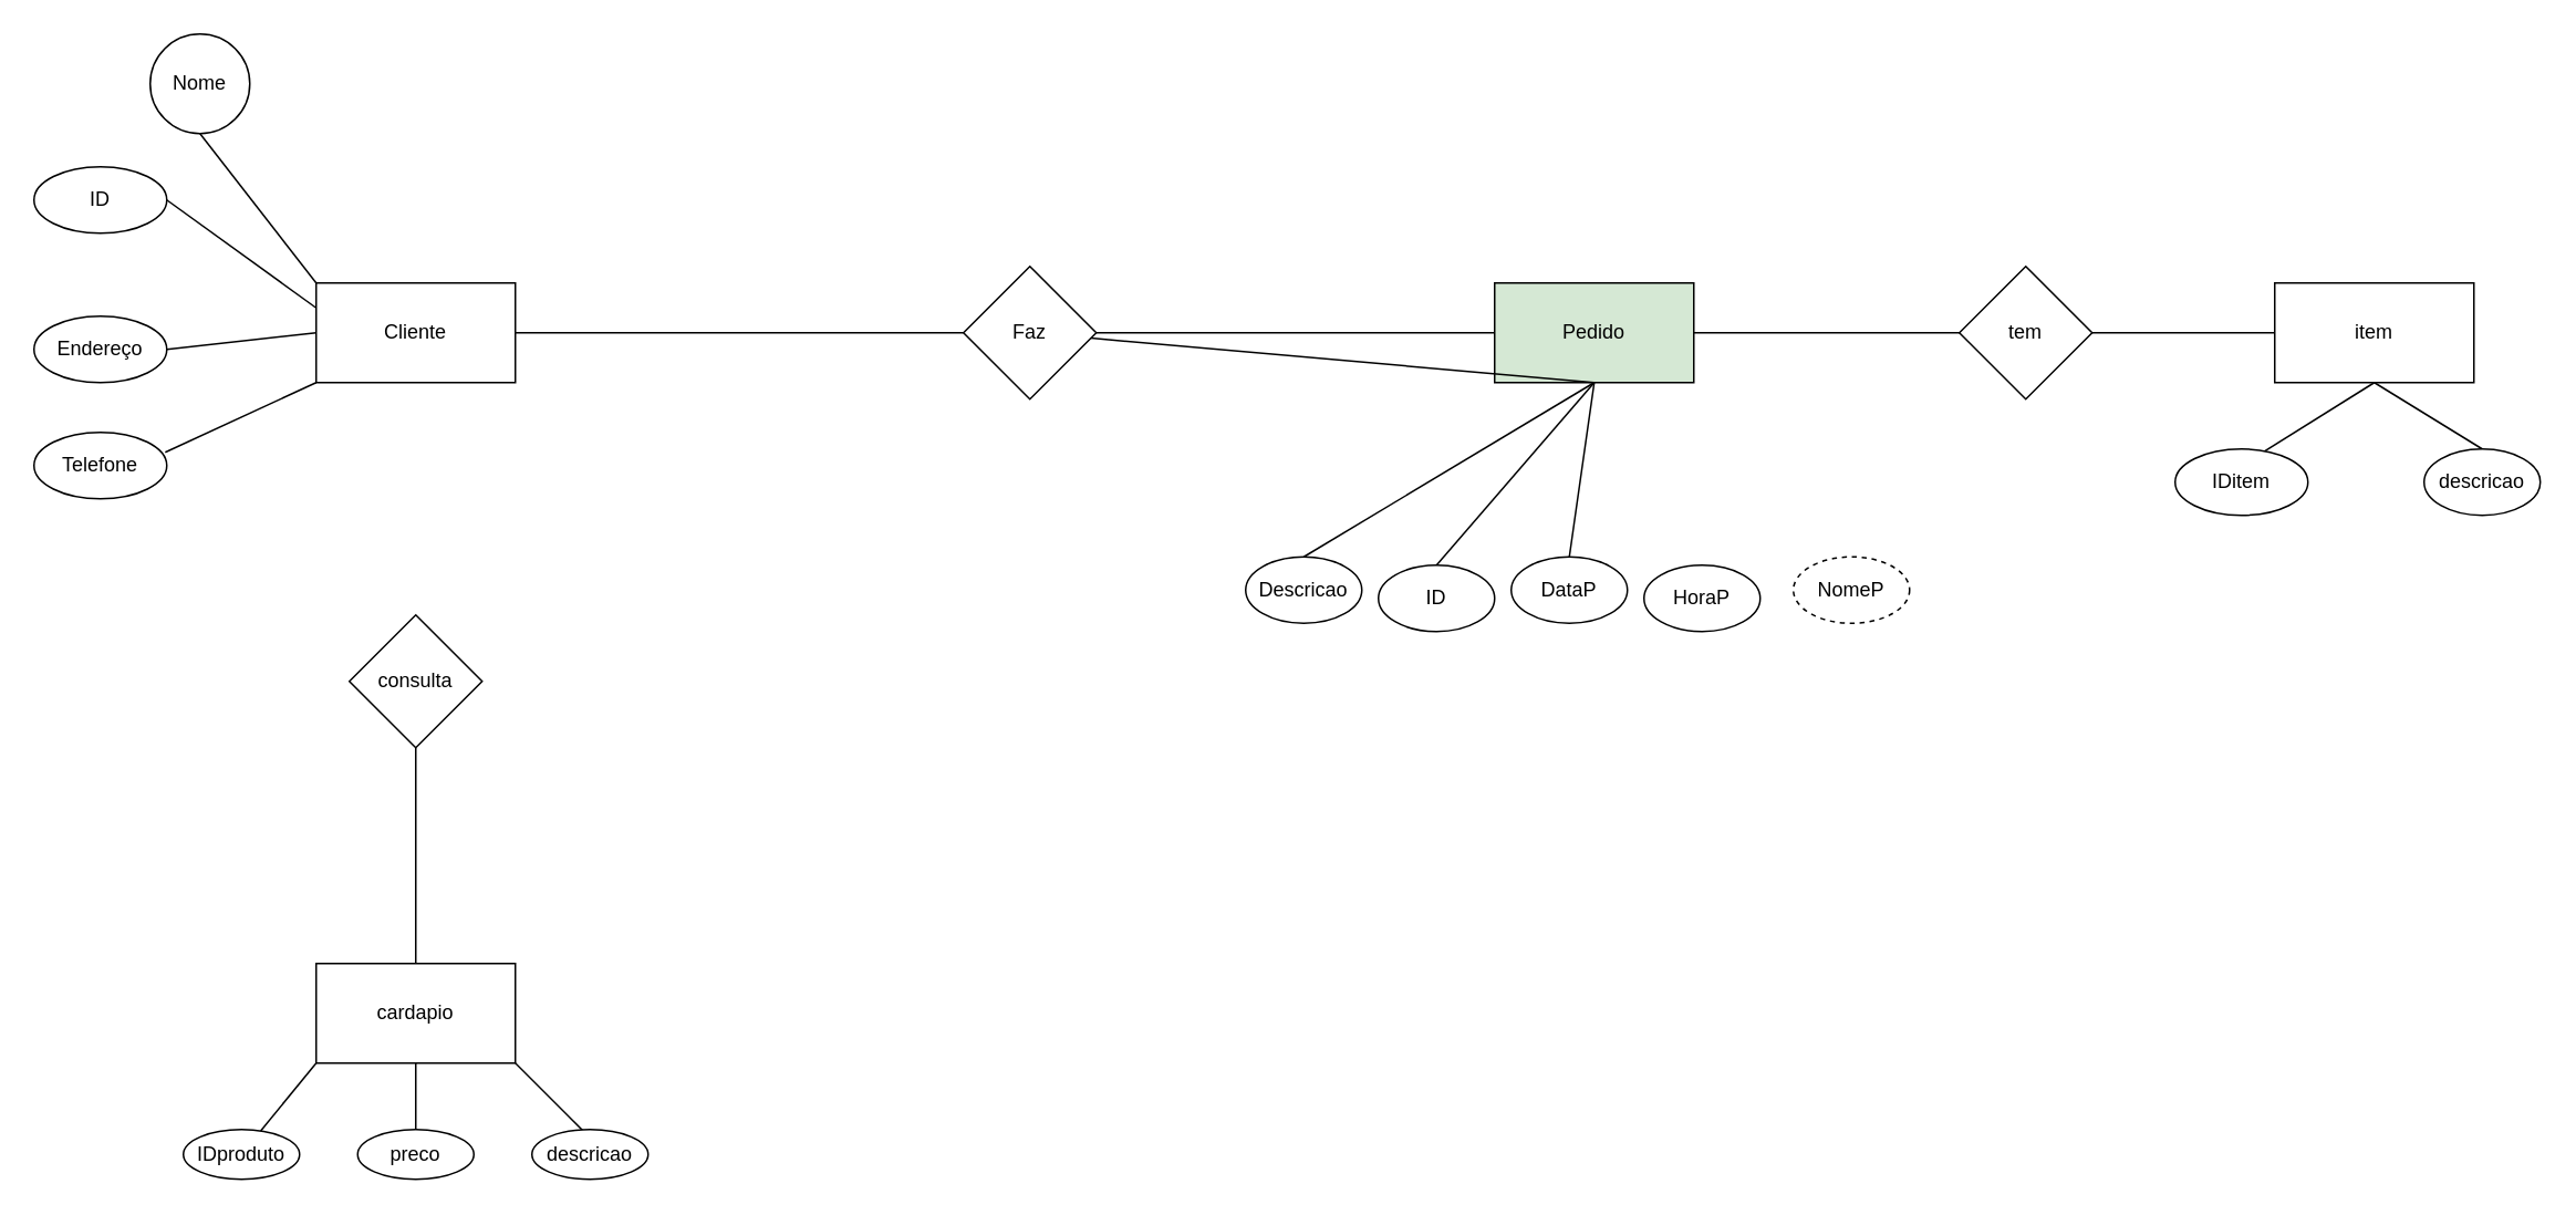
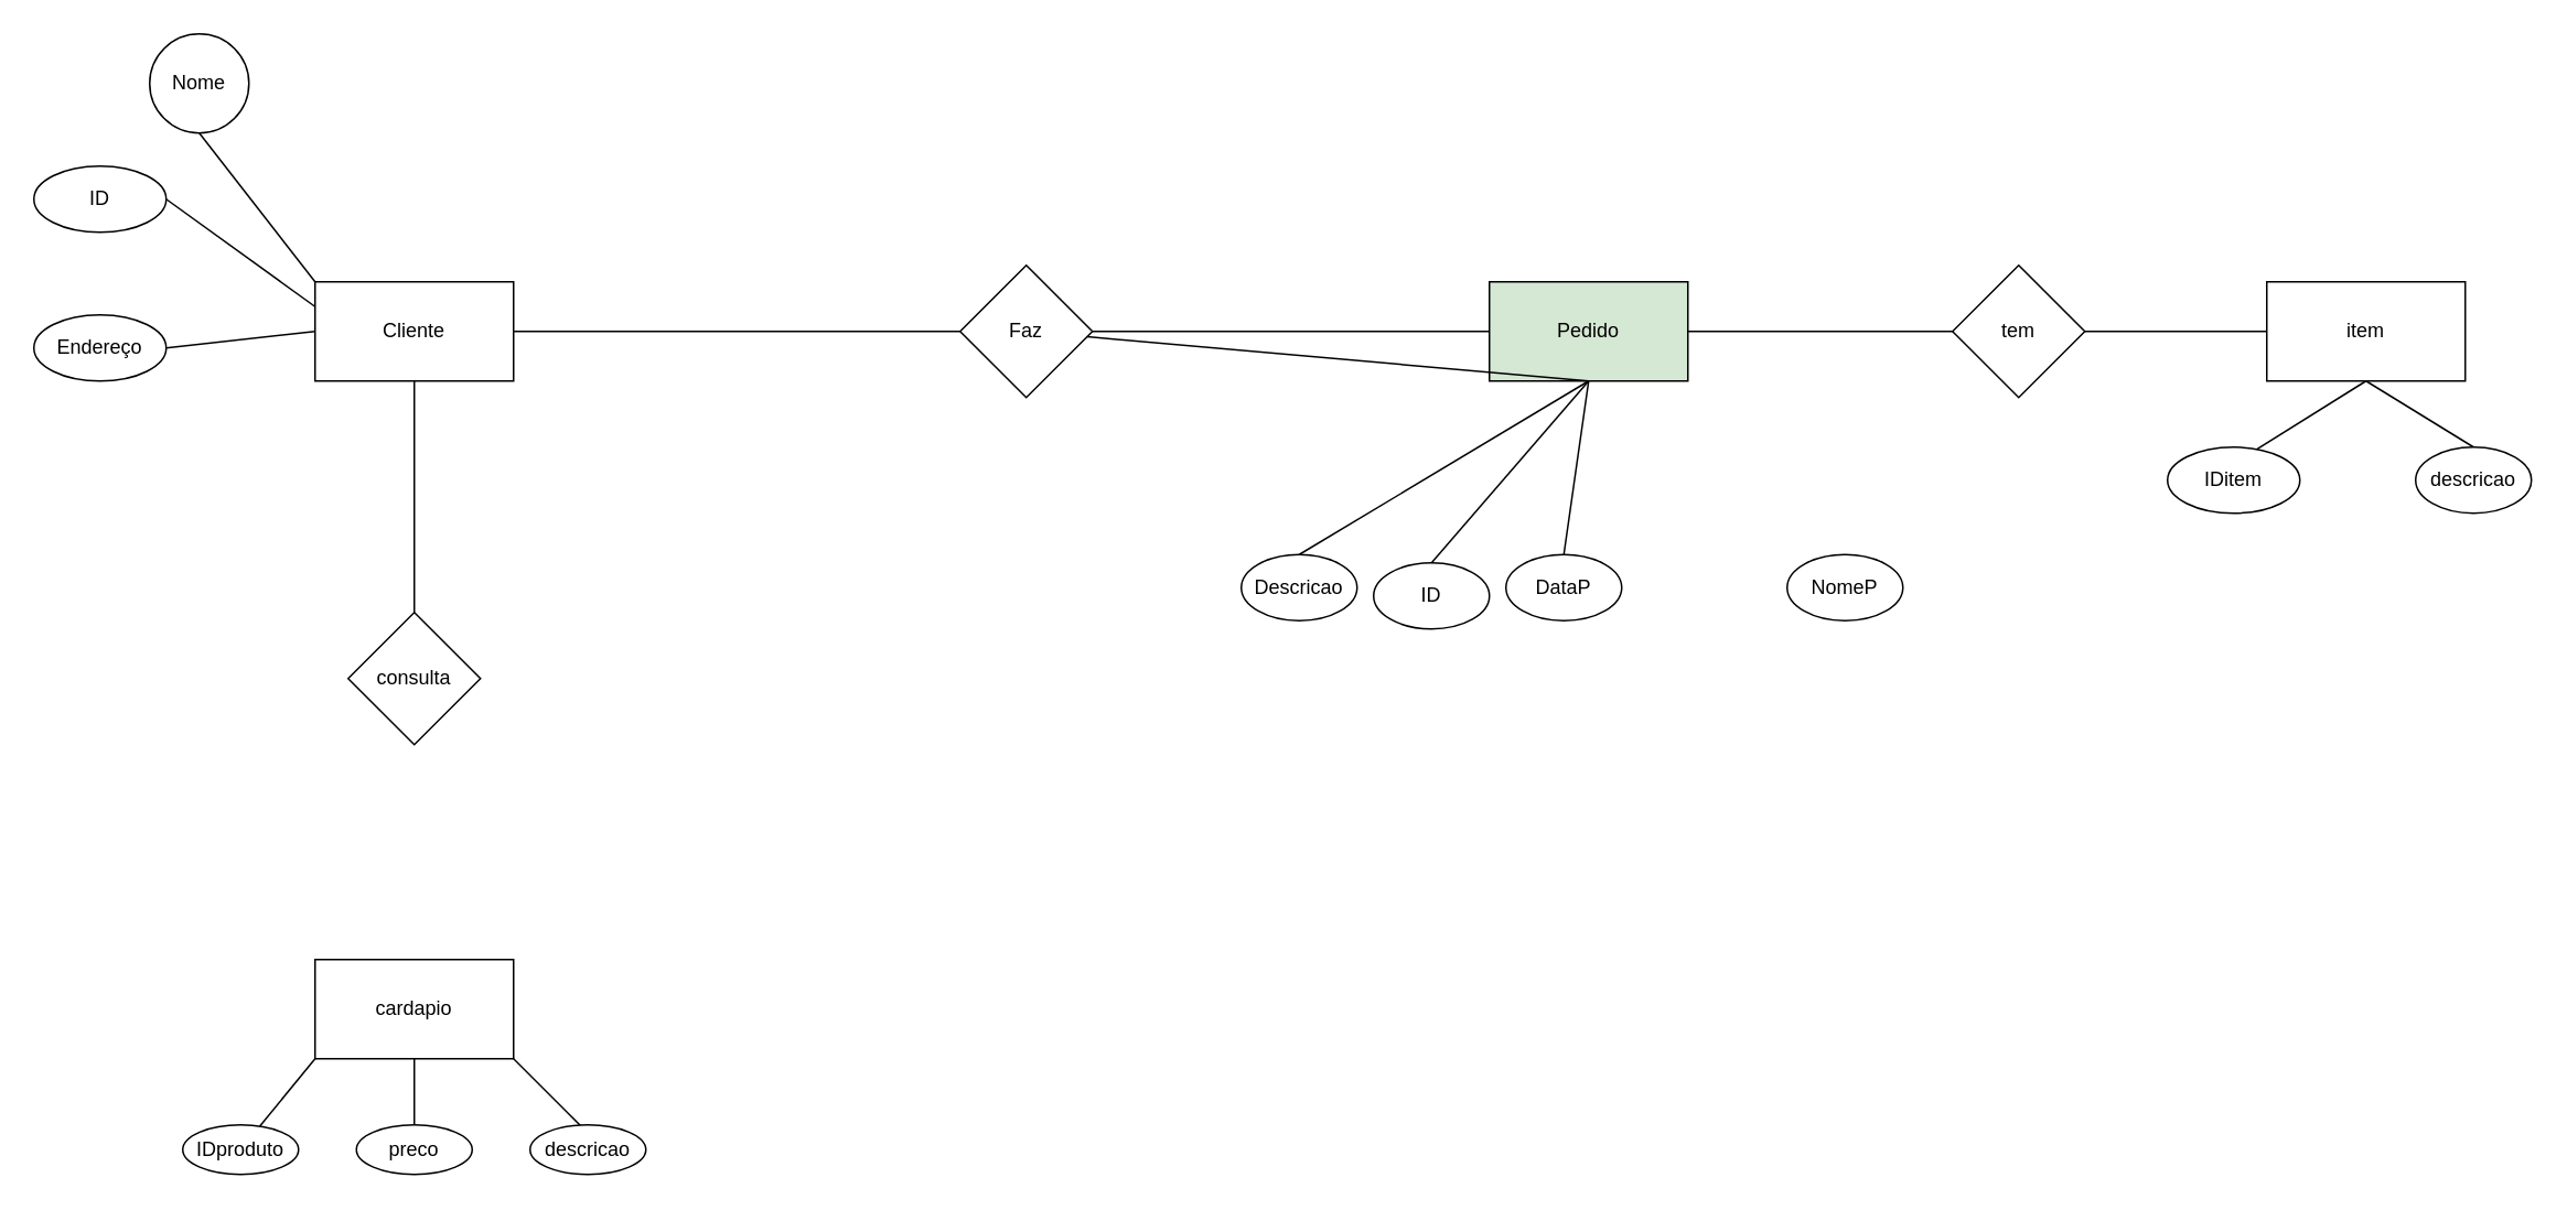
  <mxCell id="0" />
  <mxCell id="1" parent="0" />
  <mxCell id="2" value="Faz" style="rhombus;whiteSpace=wrap;html=1;" parent="1" vertex="1"><mxGeometry x="580" y="160" width="80" height="80" as="geometry" /></mxCell>
  <mxCell id="3" value="Cliente" style="rounded=0;whiteSpace=wrap;html=1;" parent="1" vertex="1"><mxGeometry x="190" y="170" width="120" height="60" as="geometry" /></mxCell>
  <mxCell id="4" value="Pedido" style="rounded=0;whiteSpace=wrap;html=1;fillColor=#d5e8d4;" parent="1" vertex="1"><mxGeometry x="900" y="170" width="120" height="60" as="geometry" /></mxCell>
  <mxCell id="5" value="" style="endArrow=none;html=1;rounded=0;entryX=1;entryY=0.5;entryDx=0;entryDy=0;" parent="1" target="2" edge="1"><mxGeometry width="50" height="50" relative="1" as="geometry"><mxPoint x="900" y="200" as="sourcePoint" /><mxPoint x="660" y="170" as="targetPoint" /></mxGeometry></mxCell>
  <mxCell id="6" value="" style="endArrow=none;html=1;rounded=0;exitX=0;exitY=0.5;exitDx=0;exitDy=0;" parent="1" source="2" target="3" edge="1"><mxGeometry width="50" height="50" relative="1" as="geometry"><mxPoint x="610" y="220" as="sourcePoint" /><mxPoint x="660" y="170" as="targetPoint" /></mxGeometry></mxCell>
  <mxCell id="7" value="ID" style="ellipse;whiteSpace=wrap;html=1;" parent="1" vertex="1"><mxGeometry x="20" y="100" width="80" height="40" as="geometry" /></mxCell>
  <mxCell id="8" value="Endereço" style="ellipse;whiteSpace=wrap;html=1;" parent="1" vertex="1"><mxGeometry x="20" y="190" width="80" height="40" as="geometry" /></mxCell>
- <mxCell id="9" value="Telefone" style="ellipse;whiteSpace=wrap;html=1;" parent="1" vertex="1"><mxGeometry x="20" y="260" width="80" height="40" as="geometry" /></mxCell>
  <mxCell id="10" value="Nome" style="ellipse;whiteSpace=wrap;html=1;" parent="1" vertex="1"><mxGeometry x="90" y="20" width="60" height="60" as="geometry" /></mxCell>
  <mxCell id="11" value="" style="endArrow=none;html=1;rounded=0;entryX=0;entryY=0;entryDx=0;entryDy=0;exitX=0.5;exitY=1;exitDx=0;exitDy=0;" parent="1" source="10" target="3" edge="1"><mxGeometry width="50" height="50" relative="1" as="geometry"><mxPoint x="610" y="320" as="sourcePoint" /><mxPoint x="660" y="270" as="targetPoint" /></mxGeometry></mxCell>
  <mxCell id="12" value="" style="endArrow=none;html=1;rounded=0;entryX=1;entryY=0.5;entryDx=0;entryDy=0;exitX=0;exitY=0.25;exitDx=0;exitDy=0;" parent="1" source="3" target="7" edge="1"><mxGeometry width="50" height="50" relative="1" as="geometry"><mxPoint x="190" y="170" as="sourcePoint" /><mxPoint x="660" y="270" as="targetPoint" /></mxGeometry></mxCell>
  <mxCell id="13" value="" style="endArrow=none;html=1;rounded=0;entryX=1;entryY=0.5;entryDx=0;entryDy=0;exitX=0;exitY=0.5;exitDx=0;exitDy=0;" parent="1" source="3" target="8" edge="1"><mxGeometry width="50" height="50" relative="1" as="geometry"><mxPoint x="610" y="320" as="sourcePoint" /><mxPoint x="660" y="270" as="targetPoint" /></mxGeometry></mxCell>
- <mxCell id="14" value="" style="endArrow=none;html=1;rounded=0;entryX=0.988;entryY=0.3;entryDx=0;entryDy=0;exitX=0;exitY=1;exitDx=0;exitDy=0;entryPerimeter=0;" parent="1" source="3" target="9" edge="1"><mxGeometry width="50" height="50" relative="1" as="geometry"><mxPoint x="610" y="320" as="sourcePoint" /><mxPoint x="660" y="270" as="targetPoint" /></mxGeometry></mxCell>
- <mxCell id="15" value="NomeP" style="ellipse;whiteSpace=wrap;html=1;dashed=1;" parent="1" vertex="1"><mxGeometry x="1080" y="335" width="70" height="40" as="geometry" /></mxCell>
- <mxCell id="16" value="HoraP" style="ellipse;whiteSpace=wrap;html=1;" parent="1" vertex="1"><mxGeometry x="990" y="340" width="70" height="40" as="geometry" /></mxCell>
+ <mxCell id="15" value="NomeP" style="ellipse;whiteSpace=wrap;html=1;" parent="1" vertex="1"><mxGeometry x="1080" y="335" width="70" height="40" as="geometry" /></mxCell>
  <mxCell id="17" value="ID" style="ellipse;whiteSpace=wrap;html=1;" parent="1" vertex="1"><mxGeometry x="830" y="340" width="70" height="40" as="geometry" /></mxCell>
  <mxCell id="18" value="" style="endArrow=none;html=1;rounded=0;exitX=0.5;exitY=1;exitDx=0;exitDy=0;" parent="1" source="4" target="2" edge="1"><mxGeometry width="50" height="50" relative="1" as="geometry"><mxPoint x="1020" y="230" as="sourcePoint" /><mxPoint x="830" y="280" as="targetPoint" /></mxGeometry></mxCell>
  <mxCell id="19" value="" style="endArrow=none;html=1;rounded=0;entryX=0.5;entryY=0;entryDx=0;entryDy=0;exitX=0.5;exitY=1;exitDx=0;exitDy=0;" parent="1" source="4" target="17" edge="1"><mxGeometry width="50" height="50" relative="1" as="geometry"><mxPoint x="780" y="330" as="sourcePoint" /><mxPoint x="830" y="280" as="targetPoint" /></mxGeometry></mxCell>
  <mxCell id="20" value="" style="endArrow=none;html=1;rounded=0;entryX=0.5;entryY=1;entryDx=0;entryDy=0;exitX=0.5;exitY=0;exitDx=0;exitDy=0;" parent="1" target="4" edge="1" source="21"><mxGeometry width="50" height="50" relative="1" as="geometry"><mxPoint x="1140" y="230" as="sourcePoint" /><mxPoint x="790" y="290" as="targetPoint" /></mxGeometry></mxCell>
  <mxCell id="21" value="DataP" style="ellipse;whiteSpace=wrap;html=1;" parent="1" vertex="1"><mxGeometry x="910" y="335" width="70" height="40" as="geometry" /></mxCell>
  <mxCell id="22" value="" style="endArrow=none;html=1;rounded=0;entryX=0.5;entryY=1;entryDx=0;entryDy=0;exitX=0.5;exitY=0;exitDx=0;exitDy=0;" parent="1" source="23" target="4" edge="1"><mxGeometry width="50" height="50" relative="1" as="geometry"><mxPoint x="1100" y="130" as="sourcePoint" /><mxPoint x="790" y="290" as="targetPoint" /></mxGeometry></mxCell>
  <mxCell id="23" value="Descricao" style="ellipse;whiteSpace=wrap;html=1;" parent="1" vertex="1"><mxGeometry x="750" y="335" width="70" height="40" as="geometry" /></mxCell>
  <mxCell id="24" value="cardapio" style="rounded=0;whiteSpace=wrap;html=1;" parent="1" vertex="1"><mxGeometry x="190" y="580" width="120" height="60" as="geometry" /></mxCell>
  <mxCell id="25" value="" style="endArrow=none;html=1;rounded=0;" parent="1" edge="1"><mxGeometry width="50" height="50" relative="1" as="geometry"><mxPoint x="310" y="640" as="sourcePoint" /><mxPoint x="360" y="690" as="targetPoint" /></mxGeometry></mxCell>
  <mxCell id="26" value="descricao" style="ellipse;whiteSpace=wrap;html=1;" parent="1" vertex="1"><mxGeometry x="320" y="680" width="70" height="30" as="geometry" /></mxCell>
  <mxCell id="27" value="" style="endArrow=none;html=1;rounded=0;" parent="1" source="29" edge="1"><mxGeometry width="50" height="50" relative="1" as="geometry"><mxPoint x="140" y="690" as="sourcePoint" /><mxPoint x="190" y="640" as="targetPoint" /></mxGeometry></mxCell>
  <mxCell id="28" value="" style="endArrow=none;html=1;rounded=0;" parent="1" target="29" edge="1"><mxGeometry width="50" height="50" relative="1" as="geometry"><mxPoint x="140" y="690" as="sourcePoint" /><mxPoint x="190" y="640" as="targetPoint" /></mxGeometry></mxCell>
  <mxCell id="29" value="IDproduto" style="ellipse;whiteSpace=wrap;html=1;" parent="1" vertex="1"><mxGeometry x="110" y="680" width="70" height="30" as="geometry" /></mxCell>
  <mxCell id="30" value="" style="endArrow=none;html=1;rounded=0;entryX=0.5;entryY=1;entryDx=0;entryDy=0;" parent="1" target="24" edge="1"><mxGeometry width="50" height="50" relative="1" as="geometry"><mxPoint x="250" y="700" as="sourcePoint" /><mxPoint x="420" y="440" as="targetPoint" /></mxGeometry></mxCell>
  <mxCell id="31" value="preco" style="ellipse;whiteSpace=wrap;html=1;" parent="1" vertex="1"><mxGeometry x="215" y="680" width="70" height="30" as="geometry" /></mxCell>
- <mxCell id="33" value="" style="endArrow=none;html=1;rounded=0;entryX=0.5;entryY=1;entryDx=0;entryDy=0;exitX=0.5;exitY=0;exitDx=0;exitDy=0;" edge="1" parent="1" source="24" target="34"><mxGeometry width="50" height="50" relative="1" as="geometry"><mxPoint x="250" y="580" as="sourcePoint" /><mxPoint x="250" y="230" as="targetPoint" /></mxGeometry></mxCell>
+ <mxCell id="32" value="" style="endArrow=none;html=1;rounded=0;entryX=0.5;entryY=1;entryDx=0;entryDy=0;exitX=0.5;exitY=0;exitDx=0;exitDy=0;" edge="1" parent="1" source="34" target="3"><mxGeometry width="50" height="50" relative="1" as="geometry"><mxPoint x="720" y="410" as="sourcePoint" /><mxPoint x="770" y="360" as="targetPoint" /></mxGeometry></mxCell>
  <mxCell id="34" value="consulta" style="rhombus;whiteSpace=wrap;html=1;" vertex="1" parent="1"><mxGeometry x="210" y="370" width="80" height="80" as="geometry" /></mxCell>
  <mxCell id="35" value="" style="endArrow=none;html=1;rounded=0;entryX=1;entryY=0.5;entryDx=0;entryDy=0;" edge="1" parent="1" target="4"><mxGeometry width="50" height="50" relative="1" as="geometry"><mxPoint x="1190" y="200" as="sourcePoint" /><mxPoint x="820" y="360" as="targetPoint" /></mxGeometry></mxCell>
  <mxCell id="36" value="tem" style="rhombus;whiteSpace=wrap;html=1;" vertex="1" parent="1"><mxGeometry x="1180" y="160" width="80" height="80" as="geometry" /></mxCell>
  <mxCell id="37" value="" style="endArrow=none;html=1;rounded=0;entryX=1;entryY=0.5;entryDx=0;entryDy=0;" edge="1" parent="1" target="36"><mxGeometry width="50" height="50" relative="1" as="geometry"><mxPoint x="1390" y="200" as="sourcePoint" /><mxPoint x="820" y="360" as="targetPoint" /></mxGeometry></mxCell>
  <mxCell id="38" value="item" style="rounded=0;whiteSpace=wrap;html=1;" vertex="1" parent="1"><mxGeometry x="1370" y="170" width="120" height="60" as="geometry" /></mxCell>
  <mxCell id="39" value="" style="endArrow=none;html=1;rounded=0;entryX=0.5;entryY=1;entryDx=0;entryDy=0;" edge="1" parent="1" target="38"><mxGeometry width="50" height="50" relative="1" as="geometry"><mxPoint x="1350" y="280" as="sourcePoint" /><mxPoint x="820" y="360" as="targetPoint" /></mxGeometry></mxCell>
  <mxCell id="40" value="" style="endArrow=none;html=1;rounded=0;entryX=0.5;entryY=1;entryDx=0;entryDy=0;exitX=0.5;exitY=0;exitDx=0;exitDy=0;" edge="1" parent="1" source="42" target="38"><mxGeometry width="50" height="50" relative="1" as="geometry"><mxPoint x="1430" y="290" as="sourcePoint" /><mxPoint x="820" y="360" as="targetPoint" /></mxGeometry></mxCell>
  <mxCell id="41" value="IDitem" style="ellipse;whiteSpace=wrap;html=1;" vertex="1" parent="1"><mxGeometry x="1310" y="270" width="80" height="40" as="geometry" /></mxCell>
  <mxCell id="42" value="descricao" style="ellipse;whiteSpace=wrap;html=1;" vertex="1" parent="1"><mxGeometry x="1460" y="270" width="70" height="40" as="geometry" /></mxCell>
